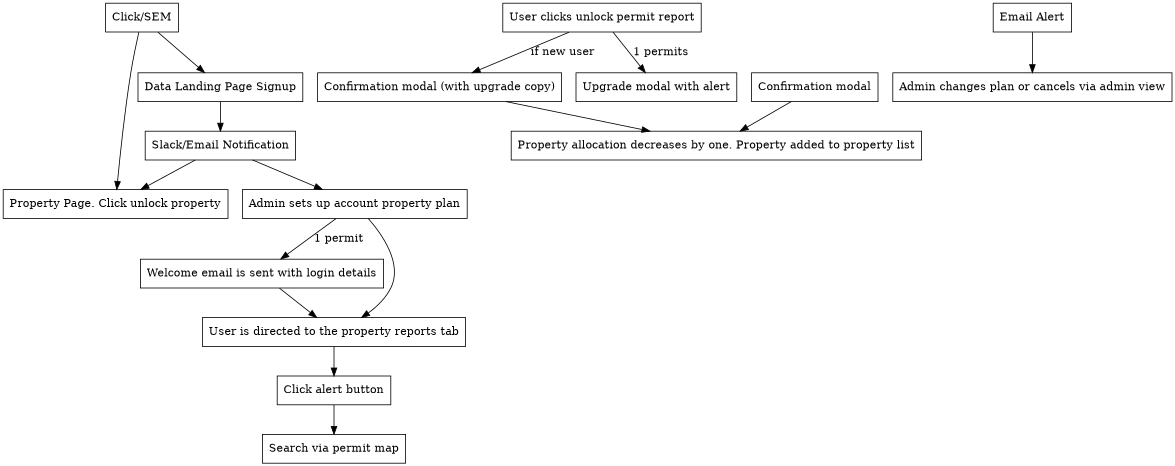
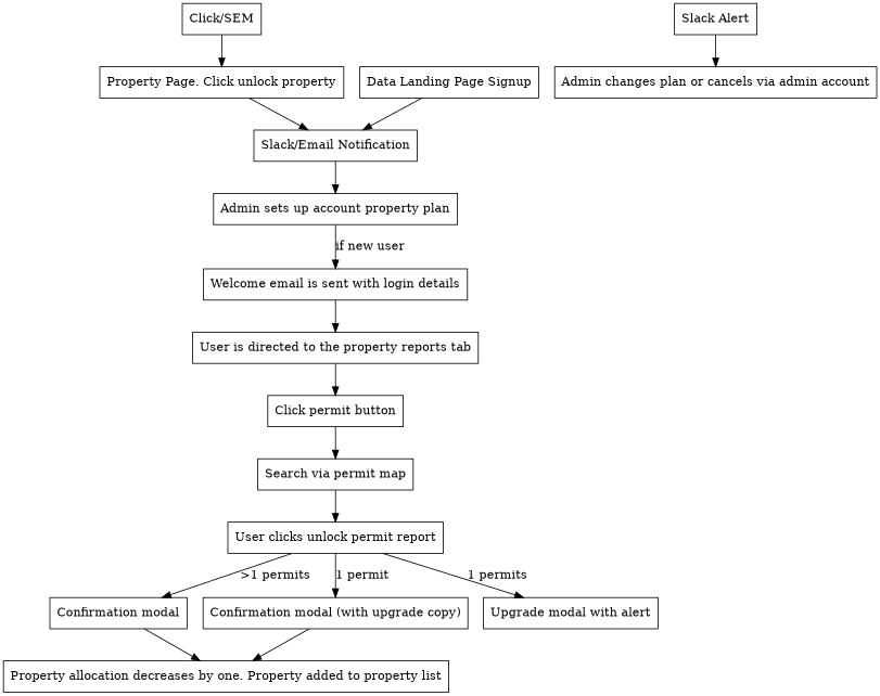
  digraph {
    rankdir=TB
    node [color=black shape=rectangle]
    n1 [label="Click/SEM"]
    "Property Page. Click unlock property"
    "Data Landing Page Signup"
    "Slack/Email Notification"
    n5 [label="Admin sets up account property plan"]
    "Welcome email is sent with login details"
    "User is directed to the property reports tab"
-   "Click permit button" [label="Click alert button"]
+   "Click permit button"
    "Search via permit map"
    "User clicks unlock permit report"
-   "Slack Alert" [label="Email Alert"]
-   "Admin changes plan or cancels via admin view"
+   "Slack Alert"
+   "Admin changes plan or cancels via admin view" [label="Admin changes plan or cancels via admin account"]
    "Confirmation modal"
    "Confirmation modal (with upgrade copy)"
    "Upgrade modal with alert"
    "Property allocation decreases by one. Property added to property list"
    n1 -> "Property Page. Click unlock property"
-   n1 -> "Data Landing Page Signup"
-   "Slack/Email Notification" -> "Property Page. Click unlock property"
+   "Property Page. Click unlock property" -> "Slack/Email Notification"
    "Data Landing Page Signup" -> "Slack/Email Notification"
    "Slack/Email Notification" -> n5
-   n5 -> "Welcome email is sent with login details" [label="1 permit"]
-   n5 -> "User is directed to the property reports tab"
+   n5 -> "Welcome email is sent with login details" [label="if new user"]
    "Welcome email is sent with login details" -> "User is directed to the property reports tab"
    "User is directed to the property reports tab" -> "Click permit button"
    "Click permit button" -> "Search via permit map"
-   "User clicks unlock permit report" -> "Confirmation modal (with upgrade copy)" [label="if new user"]
+   "Search via permit map" -> "User clicks unlock permit report"
+   "User clicks unlock permit report" -> "Confirmation modal" [label=">1 permits"]
+   "User clicks unlock permit report" -> "Confirmation modal (with upgrade copy)" [label="1 permit"]
    "User clicks unlock permit report" -> "Upgrade modal with alert" [label="1 permits"]
    "Slack Alert" -> "Admin changes plan or cancels via admin view"
    "Confirmation modal" -> "Property allocation decreases by one. Property added to property list"
    "Confirmation modal (with upgrade copy)" -> "Property allocation decreases by one. Property added to property list"
  }
